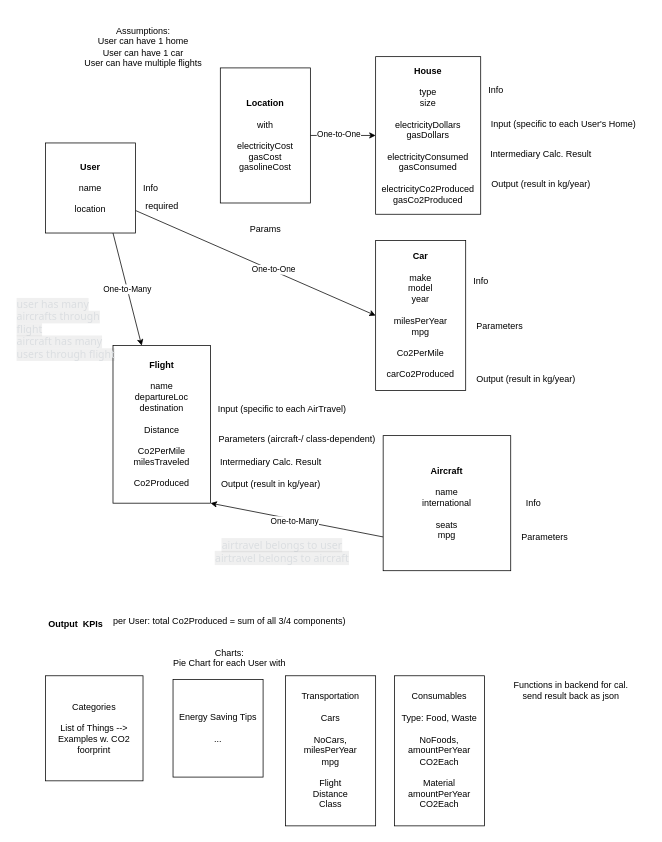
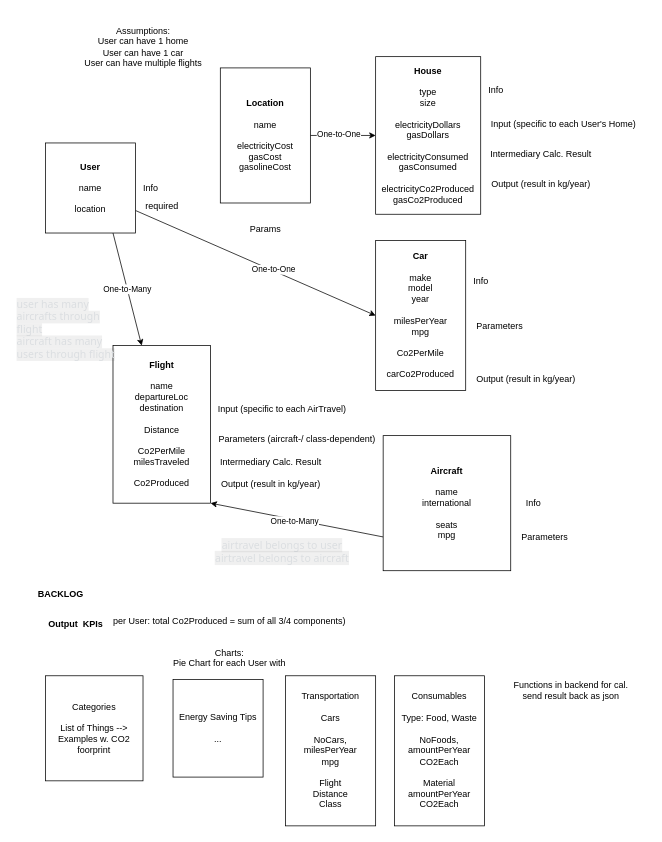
  <mxCell id="0" />
  <mxCell id="1" parent="0" />
  <mxCell id="2" value="One-to-Many" style="edgeStyle=none;html=1;exitX=0.75;exitY=1;exitDx=0;exitDy=0;" parent="1" source="5" target="12" edge="1"><mxGeometry relative="1" as="geometry" /></mxCell>
  <mxCell id="3" style="edgeStyle=none;html=1;exitX=1;exitY=0.75;exitDx=0;exitDy=0;entryX=0;entryY=0.5;entryDx=0;entryDy=0;" parent="1" source="5" target="24" edge="1"><mxGeometry relative="1" as="geometry" /></mxCell>
  <mxCell id="4" value="One-to-One" style="edgeLabel;html=1;align=center;verticalAlign=middle;resizable=0;points=[];" parent="3" vertex="1" connectable="0"><mxGeometry x="0.137" y="1" relative="1" as="geometry"><mxPoint x="1" as="offset" /></mxGeometry></mxCell>
  <mxCell id="5" value="&lt;b&gt;User&lt;/b&gt;&lt;br&gt;&lt;br&gt;name&lt;br&gt;&lt;br&gt;location&lt;br&gt;" style="rounded=0;whiteSpace=wrap;html=1;" parent="1" vertex="1"><mxGeometry x="60" y="190" width="120" height="120" as="geometry" /></mxCell>
  <mxCell id="6" value="&lt;b&gt;House&lt;/b&gt;&lt;br&gt;&lt;br&gt;type&lt;br&gt;size&lt;br&gt;&lt;br&gt;electricityDollars&lt;br&gt;gasDollars&lt;br&gt;&lt;br&gt;electricityConsumed&lt;br&gt;gasConsumed&lt;br&gt;&lt;br&gt;electricityCo2Produced&lt;br&gt;gasCo2Produced" style="rounded=0;whiteSpace=wrap;html=1;" parent="1" vertex="1"><mxGeometry x="500" y="75" width="140" height="210" as="geometry" /></mxCell>
  <mxCell id="7" value="Categories&lt;br&gt;&lt;br&gt;List of Things --&amp;gt; Examples w. CO2 foorprint&lt;br&gt;" style="rounded=0;whiteSpace=wrap;html=1;" parent="1" vertex="1"><mxGeometry x="60" y="900" width="130" height="140" as="geometry" /></mxCell>
  <mxCell id="8" value="Transportation&lt;br&gt;&lt;br&gt;Cars&lt;br&gt;&lt;br&gt;NoCars, milesPerYear&lt;br&gt;mpg&lt;br&gt;&lt;br&gt;Flight&lt;br&gt;Distance&lt;br&gt;Class" style="rounded=0;whiteSpace=wrap;html=1;" parent="1" vertex="1"><mxGeometry x="380" y="900" width="120" height="200" as="geometry" /></mxCell>
  <mxCell id="9" value="Assumptions:&lt;br&gt;User can have 1 home&lt;br&gt;User can have 1 car&lt;br&gt;User can have multiple flights" style="text;html=1;align=center;verticalAlign=center;resizable=0;points=[];autosize=1;strokeColor=none;fillColor=none;" parent="1" vertex="1"><mxGeometry x="100" y="20" width="180" height="70" as="geometry" /></mxCell>
  <mxCell id="10" value="Consumables&lt;br&gt;&lt;br&gt;Type: Food, Waste&lt;br&gt;&lt;br&gt;NoFoods, amountPerYear&lt;br&gt;CO2Each&lt;br&gt;&lt;br&gt;Material&lt;br&gt;amountPerYear&lt;br&gt;CO2Each" style="rounded=0;whiteSpace=wrap;html=1;" parent="1" vertex="1"><mxGeometry x="525" y="900" width="120" height="200" as="geometry" /></mxCell>
  <mxCell id="11" value="Energy Saving Tips&lt;br&gt;&lt;br&gt;..." style="rounded=0;whiteSpace=wrap;html=1;" parent="1" vertex="1"><mxGeometry x="230" y="905" width="120" height="130" as="geometry" /></mxCell>
  <mxCell id="12" value="&lt;b&gt;Flight&lt;/b&gt;&lt;br&gt;&lt;br&gt;name&lt;br&gt;departureLoc&lt;br&gt;destination&lt;br&gt;&lt;br&gt;Distance&lt;br&gt;&lt;br&gt;Co2PerMile&lt;br&gt;milesTraveled&lt;br&gt;&lt;br&gt;Co2Produced" style="rounded=0;whiteSpace=wrap;html=1;" parent="1" vertex="1"><mxGeometry x="150" y="460" width="130" height="210" as="geometry" /></mxCell>
  <mxCell id="13" value="Functions in backend for cal.&lt;br&gt;send result back as json&lt;br&gt;" style="text;html=1;align=center;verticalAlign=middle;resizable=0;points=[];autosize=1;strokeColor=none;fillColor=none;" parent="1" vertex="1"><mxGeometry x="670" y="900" width="180" height="40" as="geometry" /></mxCell>
  <mxCell id="14" value="Input (specific to each User's Home)" style="text;html=1;align=center;verticalAlign=middle;resizable=0;points=[];autosize=1;strokeColor=none;fillColor=none;" parent="1" vertex="1"><mxGeometry x="640" y="150" width="220" height="30" as="geometry" /></mxCell>
  <mxCell id="15" value="Intermediary Calc. Result" style="text;html=1;align=center;verticalAlign=middle;resizable=0;points=[];autosize=1;strokeColor=none;fillColor=none;" parent="1" vertex="1"><mxGeometry x="640" y="190" width="160" height="30" as="geometry" /></mxCell>
  <mxCell id="16" value="Output (result in kg/year)" style="text;html=1;align=center;verticalAlign=middle;resizable=0;points=[];autosize=1;strokeColor=none;fillColor=none;" parent="1" vertex="1"><mxGeometry x="640" y="230" width="160" height="30" as="geometry" /></mxCell>
  <mxCell id="17" value="required" style="text;html=1;align=center;verticalAlign=middle;resizable=0;points=[];autosize=1;strokeColor=none;fillColor=none;" parent="1" vertex="1"><mxGeometry x="180" y="260" width="70" height="30" as="geometry" /></mxCell>
  <mxCell id="18" value="Info" style="text;html=1;align=center;verticalAlign=middle;resizable=0;points=[];autosize=1;strokeColor=none;fillColor=none;" parent="1" vertex="1"><mxGeometry x="180" y="235" width="40" height="30" as="geometry" /></mxCell>
  <mxCell id="19" value="Info" style="text;html=1;align=center;verticalAlign=middle;resizable=0;points=[];autosize=1;strokeColor=none;fillColor=none;" parent="1" vertex="1"><mxGeometry x="545" y="440" width="40" height="30" as="geometry" /></mxCell>
  <mxCell id="20" value="Input (specific to each AirTravel)" style="text;html=1;align=center;verticalAlign=middle;resizable=0;points=[];autosize=1;strokeColor=none;fillColor=none;" parent="1" vertex="1"><mxGeometry x="280" y="530" width="190" height="30" as="geometry" /></mxCell>
  <mxCell id="21" value="Parameters (aircraft-/ class-dependent)" style="text;html=1;align=center;verticalAlign=middle;resizable=0;points=[];autosize=1;strokeColor=none;fillColor=none;" parent="1" vertex="1"><mxGeometry x="280" y="570" width="230" height="30" as="geometry" /></mxCell>
  <mxCell id="22" value="Intermediary Calc. Result" style="text;html=1;align=center;verticalAlign=middle;resizable=0;points=[];autosize=1;strokeColor=none;fillColor=none;" parent="1" vertex="1"><mxGeometry x="280" y="600" width="160" height="30" as="geometry" /></mxCell>
  <mxCell id="23" value="Output (result in kg/year)" style="text;html=1;align=center;verticalAlign=middle;resizable=0;points=[];autosize=1;strokeColor=none;fillColor=none;" parent="1" vertex="1"><mxGeometry x="280" y="630" width="160" height="30" as="geometry" /></mxCell>
  <mxCell id="24" value="&lt;b&gt;Car&lt;/b&gt;&lt;br&gt;&lt;br&gt;make&lt;br&gt;model&lt;br&gt;year&lt;br&gt;&lt;br&gt;milesPerYear&lt;br&gt;mpg&lt;br&gt;&lt;br&gt;Co2PerMile&lt;br&gt;&lt;br&gt;carCo2Produced" style="rounded=0;whiteSpace=wrap;html=1;" parent="1" vertex="1"><mxGeometry x="500" y="320" width="120" height="200" as="geometry" /></mxCell>
  <mxCell id="25" value="Info" style="text;html=1;align=center;verticalAlign=middle;resizable=0;points=[];autosize=1;strokeColor=none;fillColor=none;" parent="1" vertex="1"><mxGeometry x="620" y="360" width="40" height="30" as="geometry" /></mxCell>
  <mxCell id="26" value="Parameters" style="text;html=1;align=center;verticalAlign=middle;resizable=0;points=[];autosize=1;strokeColor=none;fillColor=none;" parent="1" vertex="1"><mxGeometry x="620" y="420" width="90" height="30" as="geometry" /></mxCell>
  <mxCell id="27" value="Output (result in kg/year)" style="text;html=1;align=center;verticalAlign=middle;resizable=0;points=[];autosize=1;strokeColor=none;fillColor=none;" parent="1" vertex="1"><mxGeometry x="620" y="490" width="160" height="30" as="geometry" /></mxCell>
+ <mxCell id="28" value="&lt;b&gt;BACKLOG&lt;/b&gt;" style="text;html=1;align=center;verticalAlign=center;resizable=0;points=[];autosize=1;strokeColor=none;fillColor=none;" parent="1" vertex="1"><mxGeometry x="40" y="770" width="80" height="30" as="geometry" /></mxCell>
  <mxCell id="29" value="&lt;b&gt;Output&amp;nbsp; KPIs&lt;/b&gt;" style="text;html=1;align=center;verticalAlign=center;resizable=0;points=[];autosize=1;strokeColor=none;fillColor=none;" parent="1" vertex="1"><mxGeometry x="50" y="810" width="100" height="30" as="geometry" /></mxCell>
  <mxCell id="30" value="per User: total Co2Produced = sum of all 3/4 components)&lt;br&gt;&lt;br&gt;&lt;br&gt;Charts:&lt;br&gt;Pie Chart for each User with" style="text;html=1;align=center;verticalAlign=middle;resizable=0;points=[];autosize=1;strokeColor=none;fillColor=none;" parent="1" vertex="1"><mxGeometry x="140" y="810" width="330" height="90" as="geometry" /></mxCell>
  <mxCell id="31" style="edgeStyle=none;html=1;exitX=1;exitY=0.5;exitDx=0;exitDy=0;entryX=0;entryY=0.5;entryDx=0;entryDy=0;" parent="1" source="33" target="6" edge="1"><mxGeometry relative="1" as="geometry" /></mxCell>
  <mxCell id="32" value="One-to-One" style="edgeLabel;html=1;align=center;verticalAlign=middle;resizable=0;points=[];" parent="31" vertex="1" connectable="0"><mxGeometry x="-0.354" y="2" relative="1" as="geometry"><mxPoint x="9" as="offset" /></mxGeometry></mxCell>
- <mxCell id="33" value="&lt;b&gt;Location&lt;/b&gt;&lt;br&gt;&lt;br&gt;with&lt;br&gt;&lt;br&gt;electricityCost&lt;br&gt;gasCost&lt;br&gt;gasolineCost" style="rounded=0;whiteSpace=wrap;html=1;" parent="1" vertex="1"><mxGeometry x="293" y="90" width="120" height="180" as="geometry" /></mxCell>
+ <mxCell id="33" value="&lt;b&gt;Location&lt;/b&gt;&lt;br&gt;&lt;br&gt;name&lt;br&gt;&lt;br&gt;electricityCost&lt;br&gt;gasCost&lt;br&gt;gasolineCost" style="rounded=0;whiteSpace=wrap;html=1;" parent="1" vertex="1"><mxGeometry x="293" y="90" width="120" height="180" as="geometry" /></mxCell>
  <mxCell id="34" value="Info" style="text;html=1;align=center;verticalAlign=middle;resizable=0;points=[];autosize=1;strokeColor=none;fillColor=none;" parent="1" vertex="1"><mxGeometry x="640" y="105" width="40" height="30" as="geometry" /></mxCell>
  <mxCell id="35" value="Params" style="text;html=1;align=center;verticalAlign=middle;resizable=0;points=[];autosize=1;strokeColor=none;fillColor=none;" parent="1" vertex="1"><mxGeometry x="323" y="290" width="60" height="30" as="geometry" /></mxCell>
  <mxCell id="36" style="edgeStyle=none;html=1;exitX=0;exitY=0.75;exitDx=0;exitDy=0;entryX=1;entryY=1;entryDx=0;entryDy=0;" parent="1" source="38" target="12" edge="1"><mxGeometry relative="1" as="geometry" /></mxCell>
  <mxCell id="37" value="One-to-Many" style="edgeLabel;html=1;align=center;verticalAlign=middle;resizable=0;points=[];" parent="36" vertex="1" connectable="0"><mxGeometry x="0.024" y="2" relative="1" as="geometry"><mxPoint as="offset" /></mxGeometry></mxCell>
  <mxCell id="38" value="&lt;b&gt;Aircraft&lt;/b&gt;&lt;br&gt;&lt;br&gt;name&lt;br&gt;international&lt;br&gt;&lt;br&gt;seats&lt;br&gt;mpg" style="whiteSpace=wrap;html=1;" parent="1" vertex="1"><mxGeometry x="510" y="580" width="170" height="180" as="geometry" /></mxCell>
  <mxCell id="39" value="Parameters" style="text;html=1;align=center;verticalAlign=middle;resizable=0;points=[];autosize=1;strokeColor=none;fillColor=none;" parent="1" vertex="1"><mxGeometry x="680" y="700" width="90" height="30" as="geometry" /></mxCell>
  <mxCell id="40" value="Info" style="text;html=1;align=center;verticalAlign=middle;resizable=0;points=[];autosize=1;strokeColor=none;fillColor=none;" parent="1" vertex="1"><mxGeometry x="690" y="655" width="40" height="30" as="geometry" /></mxCell>
  <mxCell id="41" value="&lt;span style=&quot;color: oklab(0.899 -0.002 -0.005); font-family: &amp;quot;gg sans&amp;quot;, &amp;quot;Noto Sans&amp;quot;, &amp;quot;Helvetica Neue&amp;quot;, Helvetica, Arial, sans-serif, &amp;quot;Apple Symbols&amp;quot;; font-style: normal; font-variant-ligatures: normal; font-variant-caps: normal; font-weight: 400; letter-spacing: normal; orphans: 2; text-align: left; text-indent: 0px; text-transform: none; widows: 2; word-spacing: 0px; -webkit-text-stroke-width: 0px; background-color: oklab(0.085 0.0 0.0 / 0.06); text-decoration-thickness: initial; text-decoration-style: initial; text-decoration-color: initial; float: none; display: inline !important;&quot;&gt;&lt;font style=&quot;font-size: 14px;&quot;&gt;user has many aircrafts through flight&lt;br&gt;aircraft has many users through flight&lt;/font&gt;&lt;/span&gt;" style="text;whiteSpace=wrap;html=1;" parent="1" vertex="1"><mxGeometry x="20" y="390" width="140" height="60" as="geometry" /></mxCell>
  <mxCell id="42" value="&lt;span style=&quot;color: oklab(0.899 -0.002 -0.005); font-family: &amp;quot;gg sans&amp;quot;, &amp;quot;Noto Sans&amp;quot;, &amp;quot;Helvetica Neue&amp;quot;, Helvetica, Arial, sans-serif, &amp;quot;Apple Symbols&amp;quot;; text-align: left; background-color: oklab(0.085 0.0 0.0 / 0.06);&quot;&gt;&lt;font style=&quot;font-size: 14px;&quot;&gt;airtravel belongs to user&lt;br/&gt;airtravel belongs to aircraft&lt;/font&gt;&lt;/span&gt;" style="text;html=1;align=center;verticalAlign=middle;resizable=0;points=[];autosize=1;strokeColor=none;fillColor=none;fontSize=14;" parent="1" vertex="1"><mxGeometry x="280" y="710" width="190" height="50" as="geometry" /></mxCell>
